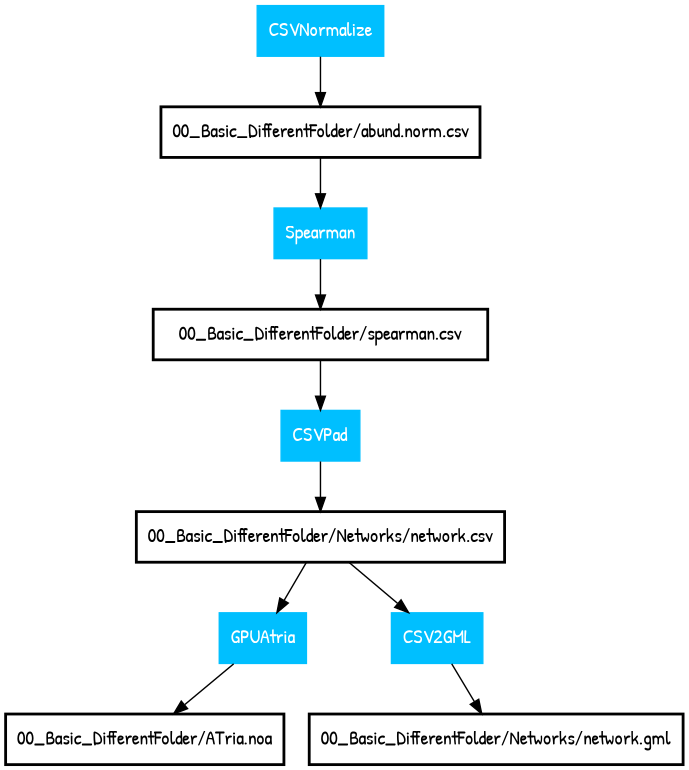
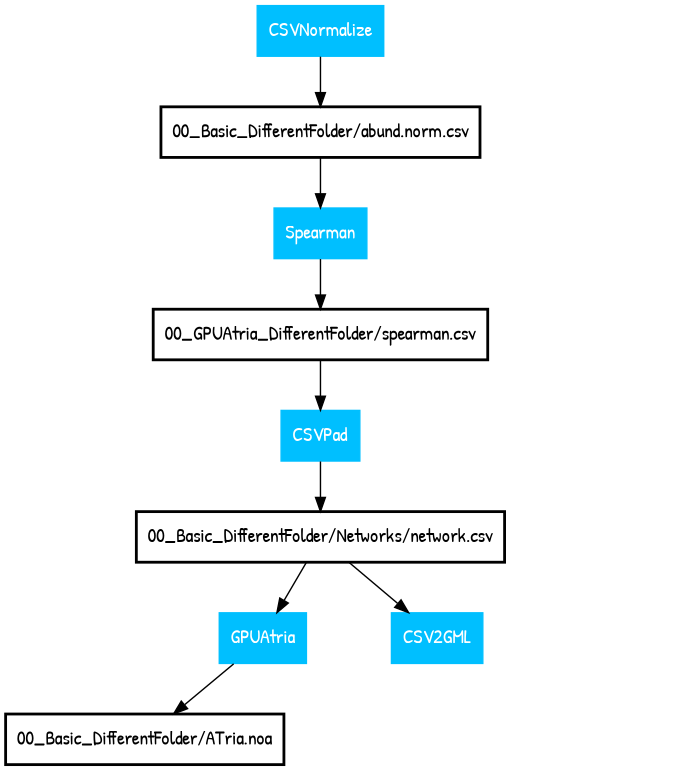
  digraph {
    fontname="Patrick Hand"
    node [fontname="Patrick Hand" shape=box style=filled]
    edge [fontname="Patrick Hand"]
    n1 [color=deepskyblue fontcolor=white label=CSVNormalize]
    n2 [label="00_Basic_DifferentFolder/abund.norm.csv" style=bold]
    n3 [color=deepskyblue fontcolor=white label=Spearman]
-   n4 [label="00_Basic_DifferentFolder/spearman.csv" style=bold]
+   n4 [label="00_GPUAtria_DifferentFolder/spearman.csv" style=bold]
    n5 [color=deepskyblue fontcolor=white label=CSVPad]
    n6 [label="00_Basic_DifferentFolder/Networks/network.csv" style=bold]
    n7 [color=deepskyblue fontcolor=white label=GPUAtria]
    n8 [color=deepskyblue fontcolor=white label=CSV2GML]
    n9 [label="00_Basic_DifferentFolder/ATria.noa" style=bold]
-   n10 [label="00_Basic_DifferentFolder/Networks/network.gml" style=bold]
    n1 -> n2
    n2 -> n3
    n3 -> n4
    n4 -> n5
    n5 -> n6
    n6 -> n7
    n6 -> n8
    n7 -> n9
-   n8 -> n10
  }
